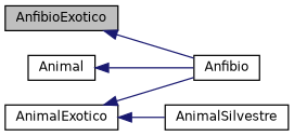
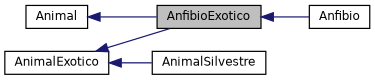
  digraph {
    rankdir=LR
    node [color=black fillcolor=white fontname=Helvetica fontsize=10 shape=record style=filled]
    edge [color=midnightblue dir=back fontname=Helvetica fontsize=10 labelfontname=Helvetica labelfontsize=10 style=solid]
    n1 [fillcolor=grey75 fontcolor=black height=0.2 label=AnfibioExotico width=0.4]
    n2 [height=0.2 label=Anfibio width=0.4]
    n3 [height=0.2 label=Animal width=0.4]
    n4 [height=0.2 label=AnimalExotico width=0.4]
    n5 [height=0.2 label=AnimalSilvestre width=0.4]
    n1 -> n2
-   n3 -> n2
-   n4 -> n2
+   n3 -> n1
+   n4 -> n1
    n4 -> n5
  }
